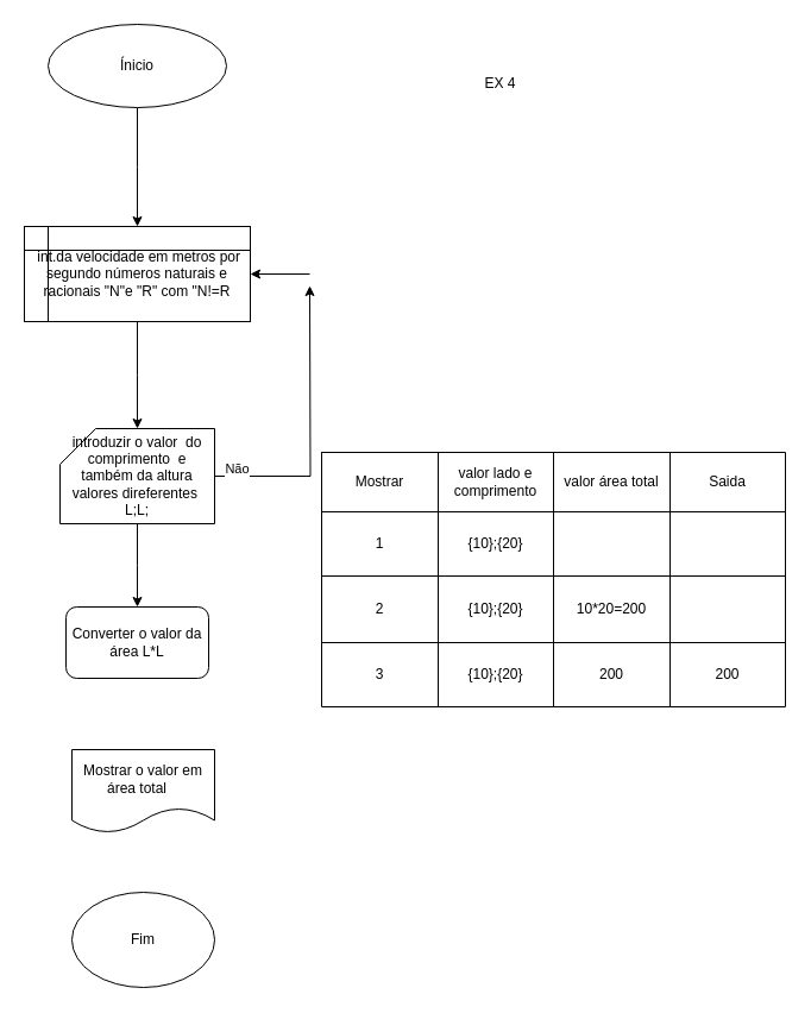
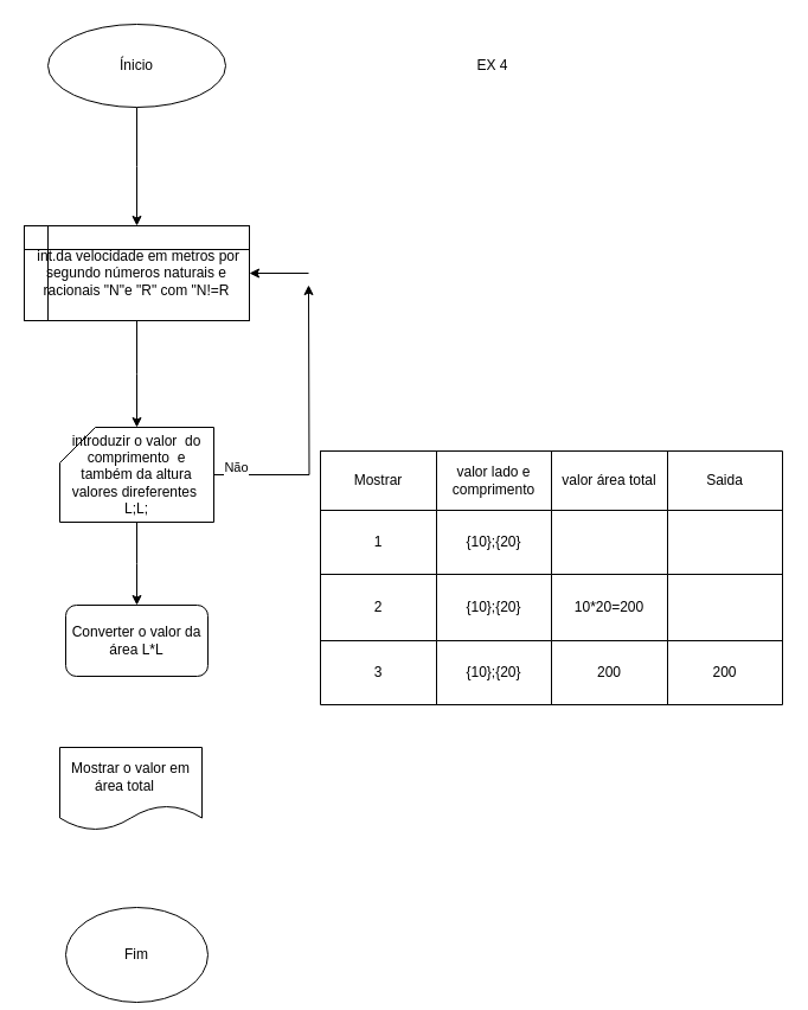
  <mxCell id="0" />
  <mxCell id="1" parent="0" />
  <mxCell id="2" parent="1" style="edgeStyle=orthogonalEdgeStyle;rounded=0;orthogonalLoop=1;jettySize=auto;html=1;" edge="1" source="3"><mxGeometry as="geometry" relative="1"><mxPoint as="targetPoint" x="115" y="190" /></mxGeometry></mxCell>
  <mxCell id="3" value="Ínicio" parent="1" style="ellipse;whiteSpace=wrap;html=1;" vertex="1"><mxGeometry as="geometry" x="40" y="20" width="150" height="70" /></mxCell>
  <mxCell id="4" parent="1" style="edgeStyle=orthogonalEdgeStyle;rounded=0;orthogonalLoop=1;jettySize=auto;html=1;" edge="1" source="5"><mxGeometry as="geometry" relative="1"><mxPoint as="targetPoint" x="115" y="360" /></mxGeometry></mxCell>
  <mxCell id="5" value="&amp;nbsp;int.da velocidade em metros por segundo números naturais e racionais &quot;N&quot;e &quot;R&quot; com &quot;N!=R" parent="1" style="shape=internalStorage;whiteSpace=wrap;html=1;backgroundOutline=1;" vertex="1"><mxGeometry as="geometry" x="20" y="190" width="190" height="80" /></mxCell>
  <mxCell id="6" parent="1" style="edgeStyle=orthogonalEdgeStyle;rounded=0;orthogonalLoop=1;jettySize=auto;html=1;" edge="1" source="9"><mxGeometry as="geometry" relative="1"><mxPoint as="targetPoint" x="115" y="510" /></mxGeometry></mxCell>
  <mxCell id="7" parent="1" style="edgeStyle=orthogonalEdgeStyle;rounded=0;orthogonalLoop=1;jettySize=auto;html=1;" edge="1" source="9"><mxGeometry as="geometry" relative="1"><mxPoint as="targetPoint" x="260" y="240" /></mxGeometry></mxCell>
  <mxCell id="8" value="Não" parent="7" style="edgeLabel;html=1;align=center;verticalAlign=middle;resizable=0;points=[];" vertex="1" connectable="0"><mxGeometry as="geometry" relative="1" x="-0.85" y="7"><mxPoint as="offset" /></mxGeometry></mxCell>
  <mxCell id="9" value="introduzir o valor&amp;nbsp; do comprimento&amp;nbsp; e também da altura valores direferentes&amp;nbsp; L;L;" parent="1" style="shape=card;whiteSpace=wrap;html=1;direction=east;" vertex="1"><mxGeometry as="geometry" x="50" y="360" width="130" height="80" /></mxCell>
  <mxCell id="10" value="" parent="1" style="endArrow=classic;html=1;entryX=1;entryY=0.5;entryDx=0;entryDy=0;" edge="1" target="5"><mxGeometry as="geometry" relative="1" width="50" height="50"><mxPoint as="sourcePoint" x="260" y="230" /><mxPoint as="targetPoint" x="410" y="220" /></mxGeometry></mxCell>
  <mxCell id="11" value="Converter o valor da área L*L" parent="1" style="rounded=1;whiteSpace=wrap;html=1;" vertex="1"><mxGeometry as="geometry" x="55" y="510" width="120" height="60" /></mxCell>
- <mxCell id="12" value="Mostrar o valor em área total &amp;nbsp;&amp;nbsp;" parent="1" style="shape=document;whiteSpace=wrap;html=1;boundedLbl=1;" vertex="1"><mxGeometry as="geometry" x="60" y="630" width="120" height="70" /></mxCell>
- <mxCell id="13" value="Fim" parent="1" style="ellipse;whiteSpace=wrap;html=1;" vertex="1"><mxGeometry as="geometry" x="60" y="750" width="120" height="80" /></mxCell>
+ <mxCell id="12" value="Mostrar o valor em área total &amp;nbsp;&amp;nbsp;" parent="1" style="shape=document;whiteSpace=wrap;html=1;boundedLbl=1;" vertex="1"><mxGeometry x="50" y="630" as="geometry" width="120" height="70" /></mxCell>
+ <mxCell id="13" value="Fim" parent="1" style="ellipse;whiteSpace=wrap;html=1;" vertex="1"><mxGeometry x="55" y="765" as="geometry" width="120" height="80" /></mxCell>
  <mxCell id="14" value="" parent="1" style="shape=table;html=1;whiteSpace=wrap;startSize=0;container=1;collapsible=0;childLayout=tableLayout;" vertex="1"><mxGeometry as="geometry" x="270" y="380" width="390" height="214" /></mxCell>
  <mxCell id="15" value="" parent="14" style="shape=partialRectangle;html=1;whiteSpace=wrap;collapsible=0;dropTarget=0;pointerEvents=0;fillColor=none;top=0;left=0;bottom=0;right=0;points=[[0,0.5],[1,0.5]];portConstraint=eastwest;" vertex="1"><mxGeometry as="geometry" width="390" height="50" /></mxCell>
  <mxCell id="16" value="Mostrar" parent="15" style="shape=partialRectangle;html=1;whiteSpace=wrap;connectable=0;overflow=hidden;fillColor=none;top=0;left=0;bottom=0;right=0;" vertex="1"><mxGeometry as="geometry" width="98" height="50" /></mxCell>
  <mxCell id="17" value="valor lado e comprimento" parent="15" style="shape=partialRectangle;html=1;whiteSpace=wrap;connectable=0;overflow=hidden;fillColor=none;top=0;left=0;bottom=0;right=0;" vertex="1"><mxGeometry as="geometry" x="98" width="97" height="50" /></mxCell>
  <mxCell id="18" value="valor área total" parent="15" style="shape=partialRectangle;html=1;whiteSpace=wrap;connectable=0;overflow=hidden;fillColor=none;top=0;left=0;bottom=0;right=0;" vertex="1"><mxGeometry as="geometry" x="195" width="98" height="50" /></mxCell>
  <mxCell id="19" value="Saida" parent="15" style="shape=partialRectangle;html=1;whiteSpace=wrap;connectable=0;overflow=hidden;fillColor=none;top=0;left=0;bottom=0;right=0;" vertex="1"><mxGeometry as="geometry" x="293" width="97" height="50" /></mxCell>
  <mxCell id="20" value="" parent="14" style="shape=partialRectangle;html=1;whiteSpace=wrap;collapsible=0;dropTarget=0;pointerEvents=0;fillColor=none;top=0;left=0;bottom=0;right=0;points=[[0,0.5],[1,0.5]];portConstraint=eastwest;" vertex="1"><mxGeometry as="geometry" y="50" width="390" height="54" /></mxCell>
  <mxCell id="21" value="1" parent="20" style="shape=partialRectangle;html=1;whiteSpace=wrap;connectable=0;overflow=hidden;fillColor=none;top=0;left=0;bottom=0;right=0;" vertex="1"><mxGeometry as="geometry" width="98" height="54" /></mxCell>
  <mxCell id="22" value="{10};{20}" parent="20" style="shape=partialRectangle;html=1;whiteSpace=wrap;connectable=0;overflow=hidden;fillColor=none;top=0;left=0;bottom=0;right=0;" vertex="1"><mxGeometry as="geometry" x="98" width="97" height="54" /></mxCell>
  <mxCell id="23" value="" parent="20" style="shape=partialRectangle;html=1;whiteSpace=wrap;connectable=0;overflow=hidden;fillColor=none;top=0;left=0;bottom=0;right=0;" vertex="1"><mxGeometry as="geometry" x="195" width="98" height="54" /></mxCell>
  <mxCell id="24" value="" parent="20" style="shape=partialRectangle;html=1;whiteSpace=wrap;connectable=0;overflow=hidden;fillColor=none;top=0;left=0;bottom=0;right=0;" vertex="1"><mxGeometry as="geometry" x="293" width="97" height="54" /></mxCell>
  <mxCell id="25" value="" parent="14" style="shape=partialRectangle;html=1;whiteSpace=wrap;collapsible=0;dropTarget=0;pointerEvents=0;fillColor=none;top=0;left=0;bottom=0;right=0;points=[[0,0.5],[1,0.5]];portConstraint=eastwest;" vertex="1"><mxGeometry as="geometry" y="104" width="390" height="56" /></mxCell>
  <mxCell id="26" value="2" parent="25" style="shape=partialRectangle;html=1;whiteSpace=wrap;connectable=0;overflow=hidden;fillColor=none;top=0;left=0;bottom=0;right=0;" vertex="1"><mxGeometry as="geometry" width="98" height="56" /></mxCell>
  <mxCell id="27" value="{10};{20}" parent="25" style="shape=partialRectangle;html=1;whiteSpace=wrap;connectable=0;overflow=hidden;fillColor=none;top=0;left=0;bottom=0;right=0;" vertex="1"><mxGeometry as="geometry" x="98" width="97" height="56" /></mxCell>
  <mxCell id="28" value="10*20=200" parent="25" style="shape=partialRectangle;html=1;whiteSpace=wrap;connectable=0;overflow=hidden;fillColor=none;top=0;left=0;bottom=0;right=0;" vertex="1"><mxGeometry as="geometry" x="195" width="98" height="56" /></mxCell>
  <mxCell id="29" value="" parent="25" style="shape=partialRectangle;html=1;whiteSpace=wrap;connectable=0;overflow=hidden;fillColor=none;top=0;left=0;bottom=0;right=0;" vertex="1"><mxGeometry as="geometry" x="293" width="97" height="56" /></mxCell>
  <mxCell id="30" value="" parent="14" style="shape=partialRectangle;html=1;whiteSpace=wrap;collapsible=0;dropTarget=0;pointerEvents=0;fillColor=none;top=0;left=0;bottom=0;right=0;points=[[0,0.5],[1,0.5]];portConstraint=eastwest;" vertex="1"><mxGeometry as="geometry" y="160" width="390" height="54" /></mxCell>
  <mxCell id="31" value="3" parent="30" style="shape=partialRectangle;html=1;whiteSpace=wrap;connectable=0;overflow=hidden;fillColor=none;top=0;left=0;bottom=0;right=0;" vertex="1"><mxGeometry as="geometry" width="98" height="54" /></mxCell>
  <mxCell id="32" value="{10};{20}" parent="30" style="shape=partialRectangle;html=1;whiteSpace=wrap;connectable=0;overflow=hidden;fillColor=none;top=0;left=0;bottom=0;right=0;" vertex="1"><mxGeometry as="geometry" x="98" width="97" height="54" /></mxCell>
  <mxCell id="33" value="200" parent="30" style="shape=partialRectangle;html=1;whiteSpace=wrap;connectable=0;overflow=hidden;fillColor=none;top=0;left=0;bottom=0;right=0;" vertex="1"><mxGeometry as="geometry" x="195" width="98" height="54" /></mxCell>
  <mxCell id="34" value="200" parent="30" style="shape=partialRectangle;html=1;whiteSpace=wrap;connectable=0;overflow=hidden;fillColor=none;top=0;left=0;bottom=0;right=0;" vertex="1"><mxGeometry as="geometry" x="293" width="97" height="54" /></mxCell>
- <mxCell id="35" value="EX 4" parent="1" style="text;html=1;align=center;verticalAlign=middle;resizable=0;points=[];autosize=1;" vertex="1"><mxGeometry as="geometry" x="400" y="60" width="40" height="20" /></mxCell>
+ <mxCell id="35" value="EX 4" parent="1" style="text;html=1;align=center;verticalAlign=middle;resizable=0;points=[];autosize=1;" vertex="1"><mxGeometry x="395" y="45" as="geometry" width="40" height="20" /></mxCell>
